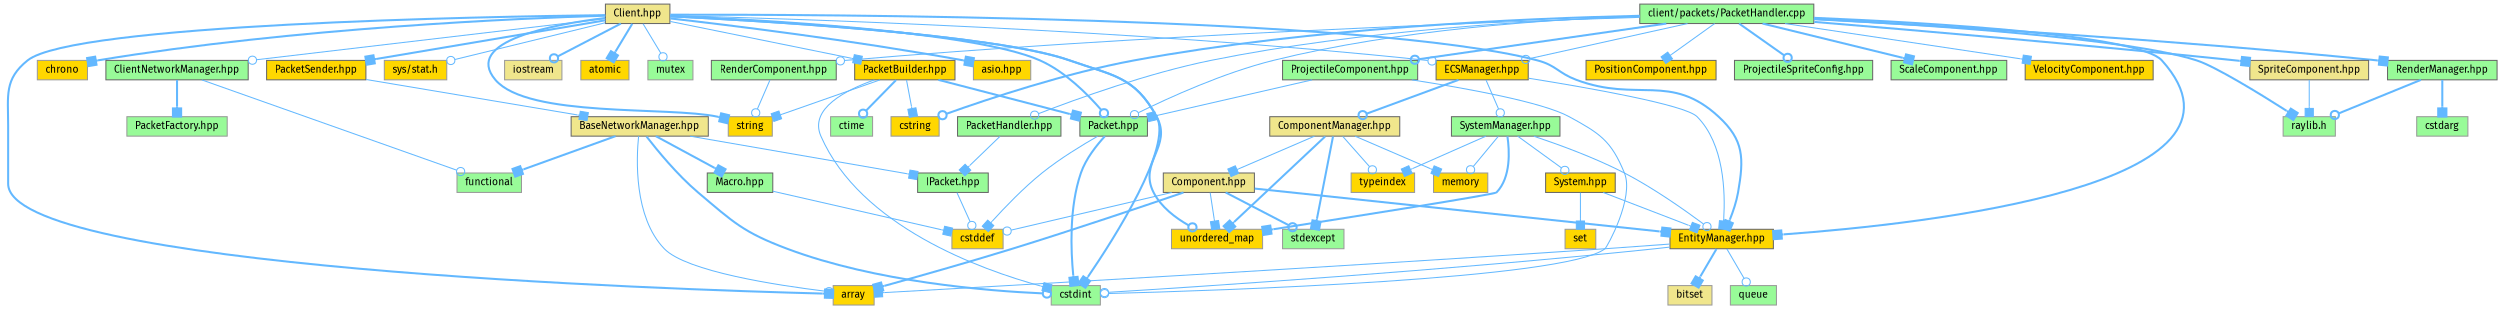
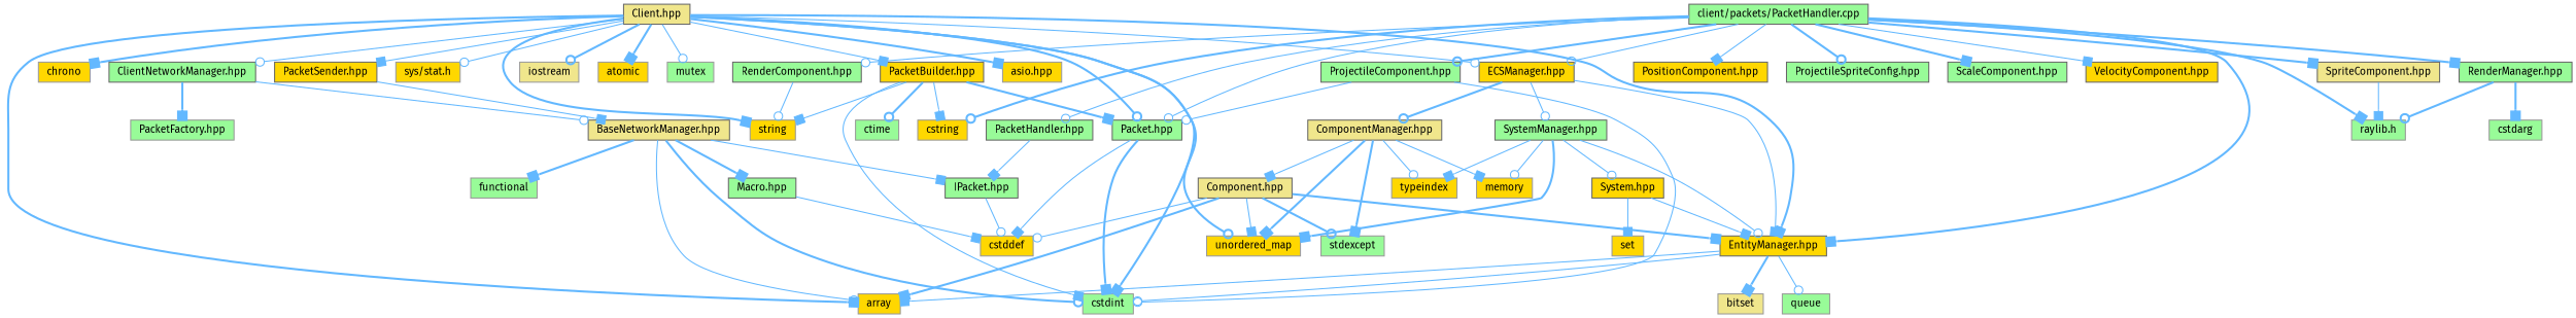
  digraph {
    fontname="Fira Sans"
    node [color=grey40 fillcolor=palegreen fontname="Fira Sans" fontsize=10 shape=box style=filled]
    edge [arrowhead=box color=steelblue1 fontname="Fira Sans" fontsize=10 labelfontname=Helvetica labelfontsize=10 style=solid]
    n1 [color=gray40 fontcolor=black height=0.2 label="client/packets/PacketHandler.cpp" width=0.4]
    n2 [height=0.2 label="PacketHandler.hpp" width=0.4]
    n3 [color=grey60 fillcolor=gold height=0.2 label=cstring width=0.4]
    n4 [fillcolor=gold height=0.2 label="EntityManager.hpp" width=0.4]
    n5 [height=0.2 label="Packet.hpp" width=0.4]
    n6 [fillcolor=gold height=0.2 label="ECSManager.hpp" width=0.4]
    n7 [fillcolor=gold height=0.2 label="PositionComponent.hpp" width=0.4]
    n8 [height=0.2 label="ProjectileComponent.hpp" width=0.4]
    n9 [height=0.2 label="ProjectileSpriteConfig.hpp" width=0.4]
    n10 [height=0.2 label="RenderComponent.hpp" width=0.4]
    n11 [height=0.2 label="RenderManager.hpp" width=0.4]
    n12 [color=grey60 height=0.2 label="raylib.h" width=0.4]
    n13 [height=0.2 label="ScaleComponent.hpp" width=0.4]
    n14 [fillcolor=khaki height=0.2 label="SpriteComponent.hpp" width=0.4]
    n15 [fillcolor=gold height=0.2 label="VelocityComponent.hpp" width=0.4]
    n16 [height=0.2 label="IPacket.hpp" width=0.4]
    n17 [fillcolor=khaki height=0.2 label="Client.hpp" width=0.4]
    n18 [color=grey60 height=0.2 label=cstdint width=0.4]
    n19 [color=grey60 fillcolor=gold height=0.2 label=array width=0.4]
    n20 [color=grey60 fillcolor=gold height=0.2 label="sys/stat.h" width=0.4]
    n21 [color=grey60 fillcolor=gold height=0.2 label=unordered_map width=0.4]
    n22 [color=grey60 fillcolor=gold height=0.2 label="asio.hpp" width=0.4]
    n23 [color=grey60 fillcolor=gold height=0.2 label=atomic width=0.4]
    n24 [color=grey60 fillcolor=gold height=0.2 label=chrono width=0.4]
    n25 [color=grey60 fillcolor=khaki height=0.2 label=iostream width=0.4]
    n26 [color=grey60 height=0.2 label=mutex width=0.4]
    n27 [color=grey60 fillcolor=gold height=0.2 label=string width=0.4]
    n28 [height=0.2 label="ClientNetworkManager.hpp" width=0.4]
    n29 [fillcolor=gold height=0.2 label="PacketSender.hpp" width=0.4]
    n30 [fillcolor=gold height=0.2 label="PacketBuilder.hpp" width=0.4]
    n31 [color=grey60 fillcolor=khaki height=0.2 label=bitset width=0.4]
    n32 [color=grey60 height=0.2 label=queue width=0.4]
    n33 [color=grey60 fillcolor=gold height=0.2 label=cstddef width=0.4]
    n34 [fillcolor=khaki height=0.2 label="ComponentManager.hpp" width=0.4]
    n35 [height=0.2 label="SystemManager.hpp" width=0.4]
    n36 [color=grey60 height=0.2 label=cstdarg width=0.4]
    n37 [fillcolor=khaki height=0.2 label="BaseNetworkManager.hpp" width=0.4]
    n38 [color=grey60 height=0.2 label="PacketFactory.hpp" width=0.4]
    n39 [color=grey60 height=0.2 label=ctime width=0.4]
    n40 [color=grey60 height=0.2 label=functional width=0.4]
    n41 [height=0.2 label="Macro.hpp" width=0.4]
    n42 [color=grey60 fillcolor=gold height=0.2 label=memory width=0.4]
    n43 [color=grey60 height=0.2 label=stdexcept width=0.4]
    n44 [color=grey60 fillcolor=gold height=0.2 label=typeindex width=0.4]
    n45 [fillcolor=khaki height=0.2 label="Component.hpp" width=0.4]
    n46 [fillcolor=gold height=0.2 label="System.hpp" width=0.4]
    n47 [color=grey60 fillcolor=gold height=0.2 label=set width=0.4]
    n1 -> n2 [arrowhead=odot]
    n1 -> n3 [arrowhead=odot style=bold]
    n1 -> n4 [style=bold]
    n1 -> n5 [arrowhead=odot]
    n1 -> n6 [arrowhead=odot]
    n1 -> n7
    n1 -> n8 [arrowhead=odot style=bold]
    n1 -> n9 [arrowhead=odot style=bold]
    n1 -> n10 [arrowhead=odot]
    n1 -> n11 [style=bold]
    n1 -> n12 [style=bold]
    n1 -> n13 [style=bold]
    n1 -> n14 [style=bold]
    n1 -> n15
    n2 -> n16
    n4 -> n18 [arrowhead=odot]
    n4 -> n19
    n4 -> n31 [style=bold]
    n4 -> n32 [arrowhead=odot]
    n5 -> n18 [style=bold]
    n5 -> n33
    n6 -> n4
    n6 -> n34 [arrowhead=odot style=bold]
    n6 -> n35 [arrowhead=odot]
-   n8 -> n5
+   n8 -> n5 [arrowhead=odot]
    n8 -> n18 [arrowhead=odot]
    n10 -> n27 [arrowhead=odot]
    n11 -> n12 [arrowhead=odot style=bold]
    n11 -> n36 [style=bold]
    n14 -> n12
    n16 -> n33 [arrowhead=odot]
    n17 -> n4 [style=bold]
    n17 -> n5 [arrowhead=odot style=bold]
    n17 -> n6 [arrowhead=odot]
    n17 -> n18 [style=bold]
    n17 -> n19 [style=bold]
    n17 -> n20 [arrowhead=odot]
    n17 -> n21 [arrowhead=odot style=bold]
    n17 -> n22 [style=bold]
    n17 -> n23 [style=bold]
    n17 -> n24 [style=bold]
    n17 -> n25 [arrowhead=odot style=bold]
    n17 -> n26 [arrowhead=odot]
    n17 -> n27 [style=bold]
    n17 -> n28 [arrowhead=odot]
-   n17 -> n29 [style=bold]
+   n17 -> n29
    n17 -> n30
-   n28 -> n40 [arrowhead=odot]
+   n28 -> n37 [arrowhead=odot]
    n28 -> n38 [style=bold]
    n29 -> n37
    n30 -> n3
    n30 -> n5 [style=bold]
    n30 -> n18
    n30 -> n27
    n30 -> n39 [arrowhead=odot style=bold]
    n34 -> n21 [style=bold]
    n34 -> n42
    n34 -> n43 [style=bold]
    n34 -> n44 [arrowhead=odot]
    n34 -> n45
    n35 -> n4 [arrowhead=odot]
    n35 -> n21 [style=bold]
    n35 -> n42 [arrowhead=odot]
    n35 -> n44
    n35 -> n46 [arrowhead=odot]
    n37 -> n16
    n37 -> n18 [arrowhead=odot style=bold]
    n37 -> n19 [arrowhead=odot]
    n37 -> n40 [style=bold]
    n37 -> n41 [style=bold]
    n41 -> n33
    n45 -> n4 [style=bold]
    n45 -> n19 [style=bold]
    n45 -> n21
    n45 -> n33 [arrowhead=odot]
    n45 -> n43 [arrowhead=odot style=bold]
    n46 -> n4
    n46 -> n47
  }
